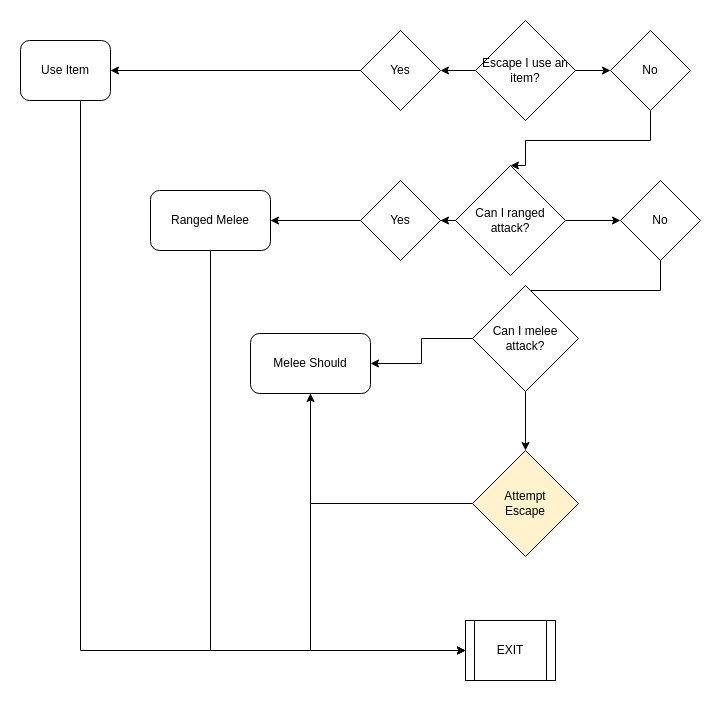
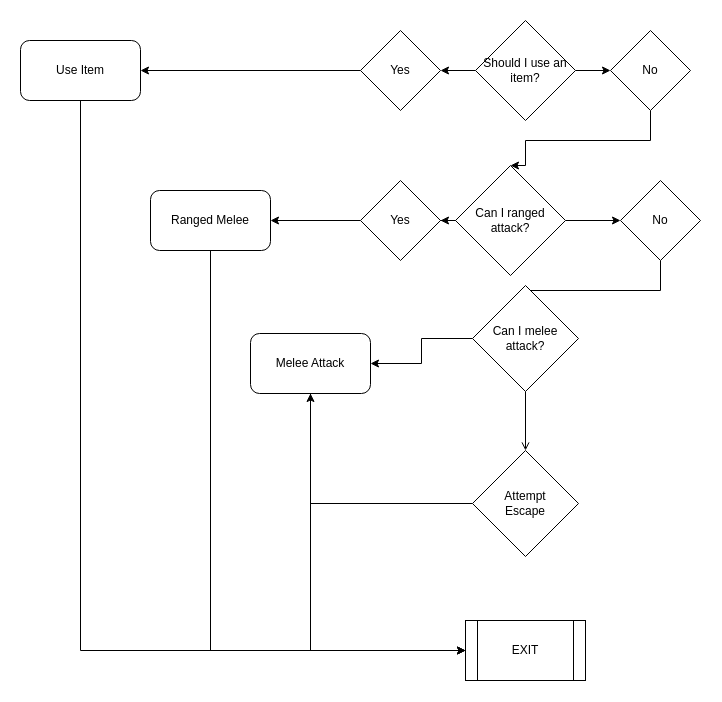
  <mxCell id="0" />
  <mxCell id="1" parent="0" />
  <mxCell id="2" value="" style="edgeStyle=orthogonalEdgeStyle;rounded=0;orthogonalLoop=1;jettySize=auto;html=1;" edge="1" parent="1" source="4" target="9"><mxGeometry relative="1" as="geometry" /></mxCell>
  <mxCell id="3" value="" style="edgeStyle=orthogonalEdgeStyle;rounded=0;orthogonalLoop=1;jettySize=auto;html=1;" edge="1" parent="1" source="4" target="11"><mxGeometry relative="1" as="geometry" /></mxCell>
- <mxCell id="4" value="Escape I use an item?" style="rhombus;whiteSpace=wrap;html=1;" vertex="1" parent="1"><mxGeometry x="475" y="20" width="100" height="100" as="geometry" /></mxCell>
+ <mxCell id="4" value="Should I use an item?" style="rhombus;whiteSpace=wrap;html=1;" vertex="1" parent="1"><mxGeometry x="475" y="20" width="100" height="100" as="geometry" /></mxCell>
  <mxCell id="5" value="" style="edgeStyle=orthogonalEdgeStyle;rounded=0;orthogonalLoop=1;jettySize=auto;html=1;" edge="1" parent="1" source="7" target="14"><mxGeometry relative="1" as="geometry" /></mxCell>
  <mxCell id="6" value="" style="edgeStyle=orthogonalEdgeStyle;rounded=0;orthogonalLoop=1;jettySize=auto;html=1;" edge="1" parent="1" source="7" target="16"><mxGeometry relative="1" as="geometry" /></mxCell>
  <mxCell id="7" value="Can I ranged attack?" style="rhombus;whiteSpace=wrap;html=1;" vertex="1" parent="1"><mxGeometry x="455" y="165" width="110" height="110" as="geometry" /></mxCell>
  <mxCell id="8" value="" style="edgeStyle=orthogonalEdgeStyle;rounded=0;orthogonalLoop=1;jettySize=auto;html=1;" edge="1" parent="1" source="9" target="18"><mxGeometry relative="1" as="geometry" /></mxCell>
  <mxCell id="9" value="Yes" style="rhombus;whiteSpace=wrap;html=1;" vertex="1" parent="1"><mxGeometry x="360" y="30" width="80" height="80" as="geometry" /></mxCell>
  <mxCell id="10" style="edgeStyle=orthogonalEdgeStyle;rounded=0;orthogonalLoop=1;jettySize=auto;html=1;entryX=0.5;entryY=0;entryDx=0;entryDy=0;" edge="1" parent="1" source="11" target="7"><mxGeometry relative="1" as="geometry"><mxPoint x="620" y="160" as="targetPoint" /><Array as="points"><mxPoint x="650" y="140" /><mxPoint x="525" y="140" /></Array></mxGeometry></mxCell>
  <mxCell id="11" value="No" style="rhombus;whiteSpace=wrap;html=1;" vertex="1" parent="1"><mxGeometry x="610" y="30" width="80" height="80" as="geometry" /></mxCell>
- <mxCell id="12" value="EXIT" style="shape=process;whiteSpace=wrap;html=1;backgroundOutline=1;" vertex="1" parent="1"><mxGeometry x="465" y="620" width="90" height="60" as="geometry" /></mxCell>
+ <mxCell id="12" value="EXIT" style="shape=process;whiteSpace=wrap;html=1;backgroundOutline=1;" vertex="1" parent="1"><mxGeometry x="465" y="620" width="120" height="60" as="geometry" /></mxCell>
  <mxCell id="13" value="" style="edgeStyle=orthogonalEdgeStyle;rounded=0;orthogonalLoop=1;jettySize=auto;html=1;" edge="1" parent="1" source="14" target="20"><mxGeometry relative="1" as="geometry" /></mxCell>
  <mxCell id="14" value="Yes" style="rhombus;whiteSpace=wrap;html=1;" vertex="1" parent="1"><mxGeometry x="360" y="180" width="80" height="80" as="geometry" /></mxCell>
  <mxCell id="15" style="edgeStyle=orthogonalEdgeStyle;rounded=0;orthogonalLoop=1;jettySize=auto;html=1;entryX=0.5;entryY=0;entryDx=0;entryDy=0;" edge="1" parent="1" source="16" target="25"><mxGeometry relative="1" as="geometry"><Array as="points"><mxPoint x="660" y="290" /><mxPoint x="525" y="290" /></Array></mxGeometry></mxCell>
  <mxCell id="16" value="No" style="rhombus;whiteSpace=wrap;html=1;" vertex="1" parent="1"><mxGeometry x="620" y="180" width="80" height="80" as="geometry" /></mxCell>
  <mxCell id="17" style="edgeStyle=orthogonalEdgeStyle;rounded=0;orthogonalLoop=1;jettySize=auto;html=1;entryX=0;entryY=0.5;entryDx=0;entryDy=0;" edge="1" parent="1" source="18" target="12"><mxGeometry relative="1" as="geometry"><Array as="points"><mxPoint x="80" y="650" /></Array></mxGeometry></mxCell>
- <mxCell id="18" value="Use Item" style="rounded=1;whiteSpace=wrap;html=1;" vertex="1" parent="1"><mxGeometry x="20" y="40" width="90" height="60" as="geometry" /></mxCell>
+ <mxCell id="18" value="Use Item" style="rounded=1;whiteSpace=wrap;html=1;" vertex="1" parent="1"><mxGeometry x="20" y="40" width="120" height="60" as="geometry" /></mxCell>
  <mxCell id="19" style="edgeStyle=orthogonalEdgeStyle;rounded=0;orthogonalLoop=1;jettySize=auto;html=1;entryX=0;entryY=0.5;entryDx=0;entryDy=0;" edge="1" parent="1" source="20" target="12"><mxGeometry relative="1" as="geometry"><Array as="points"><mxPoint x="210" y="650" /></Array></mxGeometry></mxCell>
  <mxCell id="20" value="Ranged Melee" style="rounded=1;whiteSpace=wrap;html=1;" vertex="1" parent="1"><mxGeometry x="150" y="190" width="120" height="60" as="geometry" /></mxCell>
  <mxCell id="21" style="edgeStyle=orthogonalEdgeStyle;rounded=0;orthogonalLoop=1;jettySize=auto;html=1;" edge="1" parent="1" source="22" target="12"><mxGeometry relative="1" as="geometry"><Array as="points"><mxPoint x="310" y="650" /></Array></mxGeometry></mxCell>
- <mxCell id="22" value="Melee Should" style="rounded=1;whiteSpace=wrap;html=1;" vertex="1" parent="1"><mxGeometry x="250" y="333" width="120" height="60" as="geometry" /></mxCell>
+ <mxCell id="22" value="Melee Attack" style="rounded=1;whiteSpace=wrap;html=1;" vertex="1" parent="1"><mxGeometry x="250" y="333" width="120" height="60" as="geometry" /></mxCell>
  <mxCell id="23" style="edgeStyle=orthogonalEdgeStyle;rounded=0;orthogonalLoop=1;jettySize=auto;html=1;entryX=1;entryY=0.5;entryDx=0;entryDy=0;" edge="1" parent="1" source="25" target="22"><mxGeometry relative="1" as="geometry" /></mxCell>
- <mxCell id="24" value="" style="edgeStyle=orthogonalEdgeStyle;rounded=0;orthogonalLoop=1;jettySize=auto;html=1;" edge="1" parent="1" source="25" target="27"><mxGeometry relative="1" as="geometry" /></mxCell>
+ <mxCell id="24" value="" style="edgeStyle=orthogonalEdgeStyle;rounded=0;orthogonalLoop=1;jettySize=auto;html=1;endArrow=open;" edge="1" parent="1" source="25" target="27"><mxGeometry relative="1" as="geometry" /></mxCell>
  <mxCell id="25" value="Can I melee attack?" style="rhombus;whiteSpace=wrap;html=1;" vertex="1" parent="1"><mxGeometry x="472" y="285" width="106" height="106" as="geometry" /></mxCell>
  <mxCell id="26" value="" style="edgeStyle=orthogonalEdgeStyle;rounded=0;orthogonalLoop=1;jettySize=auto;html=1;" edge="1" parent="1" source="27" target="22"><mxGeometry relative="1" as="geometry" /></mxCell>
- <mxCell id="27" value="Attempt &lt;br&gt;Escape" style="rhombus;whiteSpace=wrap;html=1;fillColor=#fff2cc;" vertex="1" parent="1"><mxGeometry x="472" y="450" width="106" height="106" as="geometry" /></mxCell>
+ <mxCell id="27" value="Attempt &lt;br&gt;Escape" style="rhombus;whiteSpace=wrap;html=1;" vertex="1" parent="1"><mxGeometry x="472" y="450" width="106" height="106" as="geometry" /></mxCell>
